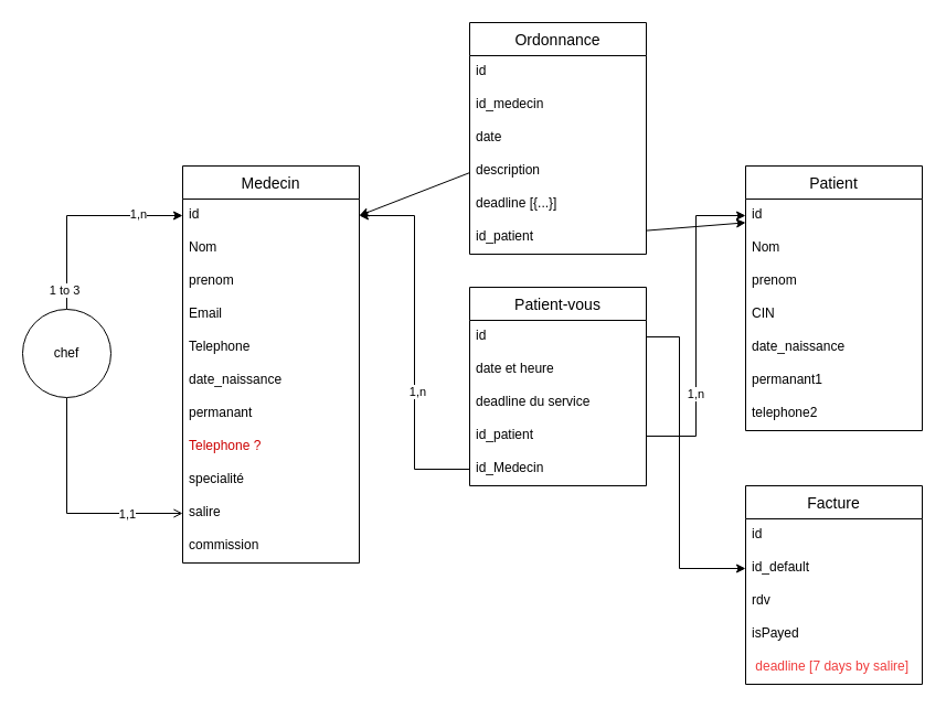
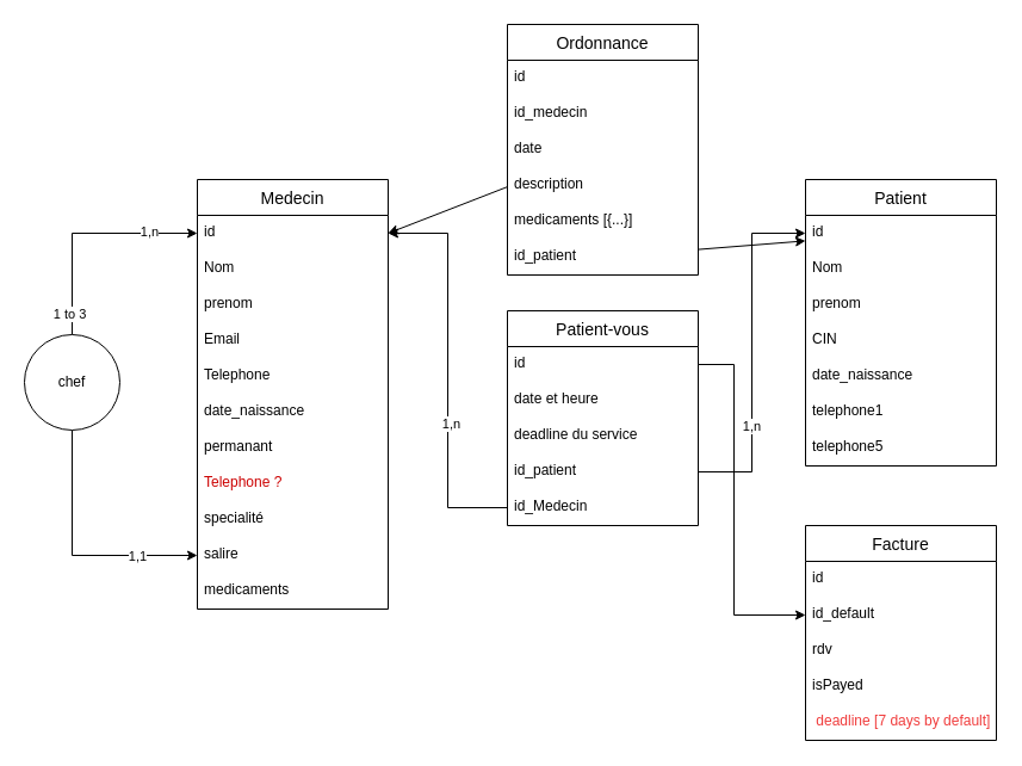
  <mxCell id="0" />
  <mxCell id="1" parent="0" />
  <mxCell id="2" value="Medecin" style="swimlane;fontStyle=0;childLayout=stackLayout;horizontal=1;startSize=30;horizontalStack=0;resizeParent=1;resizeParentMax=0;resizeLast=0;collapsible=1;marginBottom=0;align=center;fontSize=14;" parent="1" vertex="1"><mxGeometry x="165" y="150" width="160" height="360" as="geometry" /></mxCell>
  <mxCell id="3" value="id" style="text;strokeColor=none;fillColor=none;spacingLeft=4;spacingRight=4;overflow=hidden;rotatable=0;points=[[0,0.5],[1,0.5]];portConstraint=eastwest;fontSize=12;" parent="2" vertex="1"><mxGeometry y="30" width="160" height="30" as="geometry" /></mxCell>
  <mxCell id="4" value="Nom" style="text;strokeColor=none;fillColor=none;spacingLeft=4;spacingRight=4;overflow=hidden;rotatable=0;points=[[0,0.5],[1,0.5]];portConstraint=eastwest;fontSize=12;" parent="2" vertex="1"><mxGeometry y="60" width="160" height="30" as="geometry" /></mxCell>
  <mxCell id="5" value="prenom" style="text;strokeColor=none;fillColor=none;spacingLeft=4;spacingRight=4;overflow=hidden;rotatable=0;points=[[0,0.5],[1,0.5]];portConstraint=eastwest;fontSize=12;" parent="2" vertex="1"><mxGeometry y="90" width="160" height="30" as="geometry" /></mxCell>
  <mxCell id="6" value="Email" style="text;strokeColor=none;fillColor=none;spacingLeft=4;spacingRight=4;overflow=hidden;rotatable=0;points=[[0,0.5],[1,0.5]];portConstraint=eastwest;fontSize=12;" parent="2" vertex="1"><mxGeometry y="120" width="160" height="30" as="geometry" /></mxCell>
  <mxCell id="7" value="Telephone" style="text;strokeColor=none;fillColor=none;spacingLeft=4;spacingRight=4;overflow=hidden;rotatable=0;points=[[0,0.5],[1,0.5]];portConstraint=eastwest;fontSize=12;" parent="2" vertex="1"><mxGeometry y="150" width="160" height="30" as="geometry" /></mxCell>
  <mxCell id="8" value="date_naissance" style="text;strokeColor=none;fillColor=none;spacingLeft=4;spacingRight=4;overflow=hidden;rotatable=0;points=[[0,0.5],[1,0.5]];portConstraint=eastwest;fontSize=12;" parent="2" vertex="1"><mxGeometry y="180" width="160" height="30" as="geometry" /></mxCell>
  <mxCell id="9" value="permanant" style="text;strokeColor=none;fillColor=none;spacingLeft=4;spacingRight=4;overflow=hidden;rotatable=0;points=[[0,0.5],[1,0.5]];portConstraint=eastwest;fontSize=12;" parent="2" vertex="1"><mxGeometry y="210" width="160" height="30" as="geometry" /></mxCell>
  <mxCell id="10" value="Telephone ?" style="text;strokeColor=none;fillColor=none;spacingLeft=4;spacingRight=4;overflow=hidden;rotatable=0;points=[[0,0.5],[1,0.5]];portConstraint=eastwest;fontSize=12;fontColor=#CC0000;" parent="2" vertex="1"><mxGeometry y="240" width="160" height="30" as="geometry" /></mxCell>
  <mxCell id="11" value="specialité" style="text;strokeColor=none;fillColor=none;spacingLeft=4;spacingRight=4;overflow=hidden;rotatable=0;points=[[0,0.5],[1,0.5]];portConstraint=eastwest;fontSize=12;" parent="2" vertex="1"><mxGeometry y="270" width="160" height="30" as="geometry" /></mxCell>
  <mxCell id="12" value="salire" style="text;strokeColor=none;fillColor=none;spacingLeft=4;spacingRight=4;overflow=hidden;rotatable=0;points=[[0,0.5],[1,0.5]];portConstraint=eastwest;fontSize=12;" parent="2" vertex="1"><mxGeometry y="300" width="160" height="30" as="geometry" /></mxCell>
- <mxCell id="13" value="commission" style="text;strokeColor=none;fillColor=none;spacingLeft=4;spacingRight=4;overflow=hidden;rotatable=0;points=[[0,0.5],[1,0.5]];portConstraint=eastwest;fontSize=12;" parent="2" vertex="1"><mxGeometry y="330" width="160" height="30" as="geometry" /></mxCell>
+ <mxCell id="13" value="medicaments" style="text;strokeColor=none;fillColor=none;spacingLeft=4;spacingRight=4;overflow=hidden;rotatable=0;points=[[0,0.5],[1,0.5]];portConstraint=eastwest;fontSize=12;" parent="2" vertex="1"><mxGeometry y="330" width="160" height="30" as="geometry" /></mxCell>
  <mxCell id="14" value="Patient" style="swimlane;fontStyle=0;childLayout=stackLayout;horizontal=1;startSize=30;horizontalStack=0;resizeParent=1;resizeParentMax=0;resizeLast=0;collapsible=1;marginBottom=0;align=center;fontSize=14;" parent="1" vertex="1"><mxGeometry x="675" y="150" width="160" height="240" as="geometry" /></mxCell>
  <mxCell id="15" value="id" style="text;strokeColor=none;fillColor=none;spacingLeft=4;spacingRight=4;overflow=hidden;rotatable=0;points=[[0,0.5],[1,0.5]];portConstraint=eastwest;fontSize=12;" parent="14" vertex="1"><mxGeometry y="30" width="160" height="30" as="geometry" /></mxCell>
  <mxCell id="16" value="Nom" style="text;strokeColor=none;fillColor=none;spacingLeft=4;spacingRight=4;overflow=hidden;rotatable=0;points=[[0,0.5],[1,0.5]];portConstraint=eastwest;fontSize=12;" parent="14" vertex="1"><mxGeometry y="60" width="160" height="30" as="geometry" /></mxCell>
  <mxCell id="17" value="prenom" style="text;strokeColor=none;fillColor=none;spacingLeft=4;spacingRight=4;overflow=hidden;rotatable=0;points=[[0,0.5],[1,0.5]];portConstraint=eastwest;fontSize=12;" parent="14" vertex="1"><mxGeometry y="90" width="160" height="30" as="geometry" /></mxCell>
  <mxCell id="18" value="CIN" style="text;strokeColor=none;fillColor=none;spacingLeft=4;spacingRight=4;overflow=hidden;rotatable=0;points=[[0,0.5],[1,0.5]];portConstraint=eastwest;fontSize=12;" parent="14" vertex="1"><mxGeometry y="120" width="160" height="30" as="geometry" /></mxCell>
  <mxCell id="19" value="date_naissance" style="text;strokeColor=none;fillColor=none;spacingLeft=4;spacingRight=4;overflow=hidden;rotatable=0;points=[[0,0.5],[1,0.5]];portConstraint=eastwest;fontSize=12;" parent="14" vertex="1"><mxGeometry y="150" width="160" height="30" as="geometry" /></mxCell>
- <mxCell id="20" value="permanant1" style="text;strokeColor=none;fillColor=none;spacingLeft=4;spacingRight=4;overflow=hidden;rotatable=0;points=[[0,0.5],[1,0.5]];portConstraint=eastwest;fontSize=12;" parent="14" vertex="1"><mxGeometry y="180" width="160" height="30" as="geometry" /></mxCell>
- <mxCell id="21" value="telephone2&#10;" style="text;strokeColor=none;fillColor=none;spacingLeft=4;spacingRight=4;overflow=hidden;rotatable=0;points=[[0,0.5],[1,0.5]];portConstraint=eastwest;fontSize=12;" parent="14" vertex="1"><mxGeometry y="210" width="160" height="30" as="geometry" /></mxCell>
+ <mxCell id="20" value="telephone1" style="text;strokeColor=none;fillColor=none;spacingLeft=4;spacingRight=4;overflow=hidden;rotatable=0;points=[[0,0.5],[1,0.5]];portConstraint=eastwest;fontSize=12;" parent="14" vertex="1"><mxGeometry y="180" width="160" height="30" as="geometry" /></mxCell>
+ <mxCell id="21" value="telephone5&#10;" style="text;strokeColor=none;fillColor=none;spacingLeft=4;spacingRight=4;overflow=hidden;rotatable=0;points=[[0,0.5],[1,0.5]];portConstraint=eastwest;fontSize=12;" parent="14" vertex="1"><mxGeometry y="210" width="160" height="30" as="geometry" /></mxCell>
  <mxCell id="22" value="Facture" style="swimlane;fontStyle=0;childLayout=stackLayout;horizontal=1;startSize=30;horizontalStack=0;resizeParent=1;resizeParentMax=0;resizeLast=0;collapsible=1;marginBottom=0;align=center;fontSize=14;" parent="1" vertex="1"><mxGeometry x="675" y="440" width="160" height="180" as="geometry" /></mxCell>
  <mxCell id="23" value="id" style="text;strokeColor=none;fillColor=none;spacingLeft=4;spacingRight=4;overflow=hidden;rotatable=0;points=[[0,0.5],[1,0.5]];portConstraint=eastwest;fontSize=12;" parent="22" vertex="1"><mxGeometry y="30" width="160" height="30" as="geometry" /></mxCell>
  <mxCell id="24" value="id_default" style="text;strokeColor=none;fillColor=none;spacingLeft=4;spacingRight=4;overflow=hidden;rotatable=0;points=[[0,0.5],[1,0.5]];portConstraint=eastwest;fontSize=12;" parent="22" vertex="1"><mxGeometry y="60" width="160" height="30" as="geometry" /></mxCell>
  <mxCell id="25" value="rdv" style="text;strokeColor=none;fillColor=none;spacingLeft=4;spacingRight=4;overflow=hidden;rotatable=0;points=[[0,0.5],[1,0.5]];portConstraint=eastwest;fontSize=12;" parent="22" vertex="1"><mxGeometry y="90" width="160" height="30" as="geometry" /></mxCell>
  <mxCell id="26" value="isPayed " style="text;strokeColor=none;fillColor=none;spacingLeft=4;spacingRight=4;overflow=hidden;rotatable=0;points=[[0,0.5],[1,0.5]];portConstraint=eastwest;fontSize=12;" parent="22" vertex="1"><mxGeometry y="120" width="160" height="30" as="geometry" /></mxCell>
- <mxCell id="27" value=" deadline [7 days by salire]" style="text;strokeColor=none;fillColor=none;spacingLeft=4;spacingRight=4;overflow=hidden;rotatable=0;points=[[0,0.5],[1,0.5]];portConstraint=eastwest;fontSize=12;fontColor=#F03C3C;" parent="22" vertex="1"><mxGeometry y="150" width="160" height="30" as="geometry" /></mxCell>
+ <mxCell id="27" value=" deadline [7 days by default]" style="text;strokeColor=none;fillColor=none;spacingLeft=4;spacingRight=4;overflow=hidden;rotatable=0;points=[[0,0.5],[1,0.5]];portConstraint=eastwest;fontSize=12;fontColor=#F03C3C;" parent="22" vertex="1"><mxGeometry y="150" width="160" height="30" as="geometry" /></mxCell>
  <mxCell id="28" value="Patient-vous" style="swimlane;fontStyle=0;childLayout=stackLayout;horizontal=1;startSize=30;horizontalStack=0;resizeParent=1;resizeParentMax=0;resizeLast=0;collapsible=1;marginBottom=0;align=center;fontSize=14;" parent="1" vertex="1"><mxGeometry x="425" y="260" width="160" height="180" as="geometry" /></mxCell>
  <mxCell id="29" value="id" style="text;strokeColor=none;fillColor=none;spacingLeft=4;spacingRight=4;overflow=hidden;rotatable=0;points=[[0,0.5],[1,0.5]];portConstraint=eastwest;fontSize=12;" parent="28" vertex="1"><mxGeometry y="30" width="160" height="30" as="geometry" /></mxCell>
  <mxCell id="30" value="date et heure" style="text;strokeColor=none;fillColor=none;spacingLeft=4;spacingRight=4;overflow=hidden;rotatable=0;points=[[0,0.5],[1,0.5]];portConstraint=eastwest;fontSize=12;" parent="28" vertex="1"><mxGeometry y="60" width="160" height="30" as="geometry" /></mxCell>
  <mxCell id="31" value="deadline du service" style="text;strokeColor=none;fillColor=none;spacingLeft=4;spacingRight=4;overflow=hidden;rotatable=0;points=[[0,0.5],[1,0.5]];portConstraint=eastwest;fontSize=12;" parent="28" vertex="1"><mxGeometry y="90" width="160" height="30" as="geometry" /></mxCell>
  <mxCell id="32" value="id_patient" style="text;strokeColor=none;fillColor=none;spacingLeft=4;spacingRight=4;overflow=hidden;rotatable=0;points=[[0,0.5],[1,0.5]];portConstraint=eastwest;fontSize=12;" parent="28" vertex="1"><mxGeometry y="120" width="160" height="30" as="geometry" /></mxCell>
  <mxCell id="33" value="id_Medecin" style="text;strokeColor=none;fillColor=none;spacingLeft=4;spacingRight=4;overflow=hidden;rotatable=0;points=[[0,0.5],[1,0.5]];portConstraint=eastwest;fontSize=12;" parent="28" vertex="1"><mxGeometry y="150" width="160" height="30" as="geometry" /></mxCell>
  <mxCell id="34" style="edgeStyle=orthogonalEdgeStyle;rounded=0;orthogonalLoop=1;jettySize=auto;html=1;entryX=1;entryY=0.5;entryDx=0;entryDy=0;" parent="1" source="33" target="3" edge="1"><mxGeometry relative="1" as="geometry" /></mxCell>
  <mxCell id="35" value="1,n" style="edgeLabel;html=1;align=center;verticalAlign=middle;resizable=0;points=[];" parent="34" vertex="1" connectable="0"><mxGeometry x="-0.267" y="-2" relative="1" as="geometry"><mxPoint as="offset" /></mxGeometry></mxCell>
  <mxCell id="36" style="edgeStyle=orthogonalEdgeStyle;rounded=0;orthogonalLoop=1;jettySize=auto;html=1;entryX=0;entryY=0.5;entryDx=0;entryDy=0;" parent="1" source="32" target="15" edge="1"><mxGeometry relative="1" as="geometry" /></mxCell>
  <mxCell id="37" value="1,n" style="edgeLabel;html=1;align=center;verticalAlign=middle;resizable=0;points=[];" parent="36" vertex="1" connectable="0"><mxGeometry x="-0.423" y="1" relative="1" as="geometry"><mxPoint as="offset" /></mxGeometry></mxCell>
- <mxCell id="38" style="edgeStyle=orthogonalEdgeStyle;rounded=0;orthogonalLoop=1;jettySize=auto;html=1;endArrow=open;" parent="1" source="43" target="12" edge="1"><mxGeometry relative="1" as="geometry" /></mxCell>
+ <mxCell id="38" style="edgeStyle=orthogonalEdgeStyle;rounded=0;orthogonalLoop=1;jettySize=auto;html=1;" parent="1" source="43" target="12" edge="1"><mxGeometry relative="1" as="geometry" /></mxCell>
  <mxCell id="39" value="1,1" style="edgeLabel;html=1;align=center;verticalAlign=middle;resizable=0;points=[];" parent="38" vertex="1" connectable="0"><mxGeometry x="0.518" y="-4" relative="1" as="geometry"><mxPoint y="-4" as="offset" /></mxGeometry></mxCell>
  <mxCell id="40" style="edgeStyle=orthogonalEdgeStyle;rounded=0;orthogonalLoop=1;jettySize=auto;html=1;" parent="1" source="43" target="3" edge="1"><mxGeometry relative="1" as="geometry" /></mxCell>
  <mxCell id="41" value="1,n" style="edgeLabel;html=1;align=center;verticalAlign=middle;resizable=0;points=[];" parent="40" vertex="1" connectable="0"><mxGeometry x="0.573" y="2" relative="1" as="geometry"><mxPoint as="offset" /></mxGeometry></mxCell>
  <mxCell id="42" value="1 to 3" style="edgeLabel;html=1;align=center;verticalAlign=middle;resizable=0;points=[];" parent="40" vertex="1" connectable="0"><mxGeometry x="-0.813" y="3" relative="1" as="geometry"><mxPoint as="offset" /></mxGeometry></mxCell>
  <mxCell id="43" value="chef" style="ellipse;whiteSpace=wrap;html=1;aspect=fixed;" parent="1" vertex="1"><mxGeometry x="20" y="280" width="80" height="80" as="geometry" /></mxCell>
  <mxCell id="44" style="edgeStyle=orthogonalEdgeStyle;rounded=0;orthogonalLoop=1;jettySize=auto;html=1;entryX=0;entryY=0.5;entryDx=0;entryDy=0;fontColor=#FFFFFF;" parent="1" source="29" target="24" edge="1"><mxGeometry relative="1" as="geometry"><Array as="points"><mxPoint x="615" y="305" /><mxPoint x="615" y="515" /></Array></mxGeometry></mxCell>
  <mxCell id="45" style="edgeStyle=none;html=1;entryX=1;entryY=0.5;entryDx=0;entryDy=0;rounded=0;" edge="1" parent="1" source="46" target="3"><mxGeometry relative="1" as="geometry"><mxPoint x="385" y="540" as="targetPoint" /></mxGeometry></mxCell>
  <mxCell id="46" value="Ordonnance" style="swimlane;fontStyle=0;childLayout=stackLayout;horizontal=1;startSize=30;horizontalStack=0;resizeParent=1;resizeParentMax=0;resizeLast=0;collapsible=1;marginBottom=0;align=center;fontSize=14;" parent="1" vertex="1"><mxGeometry x="425" y="20" width="160" height="210" as="geometry" /></mxCell>
  <mxCell id="47" value="id" style="text;strokeColor=none;fillColor=none;spacingLeft=4;spacingRight=4;overflow=hidden;rotatable=0;points=[[0,0.5],[1,0.5]];portConstraint=eastwest;fontSize=12;" parent="46" vertex="1"><mxGeometry y="30" width="160" height="30" as="geometry" /></mxCell>
  <mxCell id="48" value="id_medecin" style="text;strokeColor=none;fillColor=none;spacingLeft=4;spacingRight=4;overflow=hidden;rotatable=0;points=[[0,0.5],[1,0.5]];portConstraint=eastwest;fontSize=12;" parent="46" vertex="1"><mxGeometry y="60" width="160" height="30" as="geometry" /></mxCell>
  <mxCell id="49" value="date" style="text;strokeColor=none;fillColor=none;spacingLeft=4;spacingRight=4;overflow=hidden;rotatable=0;points=[[0,0.5],[1,0.5]];portConstraint=eastwest;fontSize=12;" parent="46" vertex="1"><mxGeometry y="90" width="160" height="30" as="geometry" /></mxCell>
  <mxCell id="50" value="description " style="text;strokeColor=none;fillColor=none;spacingLeft=4;spacingRight=4;overflow=hidden;rotatable=0;points=[[0,0.5],[1,0.5]];portConstraint=eastwest;fontSize=12;" parent="46" vertex="1"><mxGeometry y="120" width="160" height="30" as="geometry" /></mxCell>
- <mxCell id="51" value="deadline [{...}]" style="text;strokeColor=none;fillColor=none;spacingLeft=4;spacingRight=4;overflow=hidden;rotatable=0;points=[[0,0.5],[1,0.5]];portConstraint=eastwest;fontSize=12;" parent="46" vertex="1"><mxGeometry y="150" width="160" height="30" as="geometry" /></mxCell>
+ <mxCell id="51" value="medicaments [{...}]" style="text;strokeColor=none;fillColor=none;spacingLeft=4;spacingRight=4;overflow=hidden;rotatable=0;points=[[0,0.5],[1,0.5]];portConstraint=eastwest;fontSize=12;" parent="46" vertex="1"><mxGeometry y="150" width="160" height="30" as="geometry" /></mxCell>
  <mxCell id="52" value="id_patient" style="text;strokeColor=none;fillColor=none;spacingLeft=4;spacingRight=4;overflow=hidden;rotatable=0;points=[[0,0.5],[1,0.5]];portConstraint=eastwest;fontSize=12;" vertex="1" parent="46"><mxGeometry y="180" width="160" height="30" as="geometry" /></mxCell>
  <mxCell id="53" style="edgeStyle=none;rounded=0;html=1;" edge="1" parent="1" source="52" target="15"><mxGeometry relative="1" as="geometry" /></mxCell>
